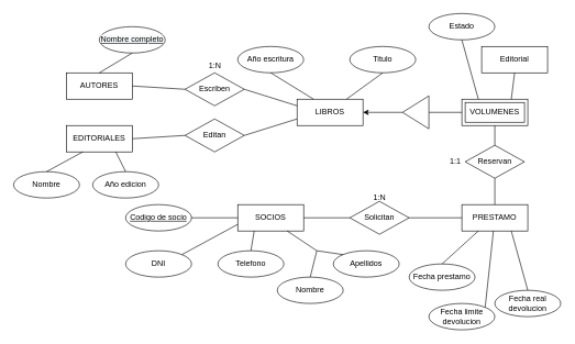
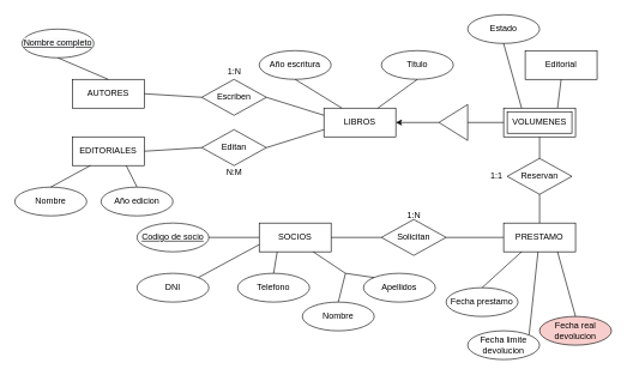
  <mxCell id="0" />
  <mxCell id="1" parent="0" />
  <mxCell id="2" value="LIBROS" style="whiteSpace=wrap;html=1;align=center;" vertex="1" parent="1"><mxGeometry x="450" y="150" width="100" height="40" as="geometry" /></mxCell>
  <mxCell id="3" value="PRESTAMO" style="whiteSpace=wrap;html=1;align=center;" vertex="1" parent="1"><mxGeometry x="700" y="310" width="100" height="40" as="geometry" /></mxCell>
  <mxCell id="4" value="SOCIOS" style="whiteSpace=wrap;html=1;align=center;" vertex="1" parent="1"><mxGeometry x="360" y="310" width="100" height="40" as="geometry" /></mxCell>
  <mxCell id="5" value="Escriben" style="shape=rhombus;perimeter=rhombusPerimeter;whiteSpace=wrap;html=1;align=center;" vertex="1" parent="1"><mxGeometry x="280" y="110" width="90" height="50" as="geometry" /></mxCell>
  <mxCell id="6" value="Editan" style="shape=rhombus;perimeter=rhombusPerimeter;whiteSpace=wrap;html=1;align=center;" vertex="1" parent="1"><mxGeometry x="280" y="180" width="90" height="50" as="geometry" /></mxCell>
  <mxCell id="7" value="" style="endArrow=none;html=1;rounded=0;exitX=1;exitY=0.5;exitDx=0;exitDy=0;entryX=0;entryY=0.5;entryDx=0;entryDy=0;exitPerimeter=0;" edge="1" parent="1" source="11" target="6"><mxGeometry relative="1" as="geometry"><mxPoint x="200" y="210" as="sourcePoint" /><mxPoint x="540" y="180" as="targetPoint" /></mxGeometry></mxCell>
  <mxCell id="8" value="" style="endArrow=none;html=1;rounded=0;exitX=1;exitY=0.5;exitDx=0;exitDy=0;entryX=0;entryY=0.5;entryDx=0;entryDy=0;" edge="1" parent="1" source="12" target="5"><mxGeometry relative="1" as="geometry"><mxPoint x="200" y="130" as="sourcePoint" /><mxPoint x="290" y="215" as="targetPoint" /></mxGeometry></mxCell>
  <mxCell id="9" value="" style="endArrow=none;html=1;rounded=0;exitX=1;exitY=0.5;exitDx=0;exitDy=0;entryX=0;entryY=0.75;entryDx=0;entryDy=0;" edge="1" parent="1" source="6" target="2"><mxGeometry relative="1" as="geometry"><mxPoint x="220" y="230" as="sourcePoint" /><mxPoint x="300" y="225" as="targetPoint" /></mxGeometry></mxCell>
  <mxCell id="10" value="" style="endArrow=none;html=1;rounded=0;exitX=1;exitY=0.5;exitDx=0;exitDy=0;entryX=0;entryY=0.25;entryDx=0;entryDy=0;" edge="1" parent="1" source="5" target="2"><mxGeometry relative="1" as="geometry"><mxPoint x="230" y="240" as="sourcePoint" /><mxPoint x="310" y="235" as="targetPoint" /></mxGeometry></mxCell>
  <mxCell id="11" value="EDITORIALES" style="whiteSpace=wrap;html=1;align=center;" vertex="1" parent="1"><mxGeometry x="100" y="190" width="100" height="40" as="geometry" /></mxCell>
  <mxCell id="12" value="AUTORES" style="whiteSpace=wrap;html=1;align=center;" vertex="1" parent="1"><mxGeometry x="100" y="110" width="100" height="40" as="geometry" /></mxCell>
  <mxCell id="13" value="VOLUMENES" style="shape=ext;margin=3;double=1;whiteSpace=wrap;html=1;align=center;" vertex="1" parent="1"><mxGeometry x="700" y="150" width="100" height="40" as="geometry" /></mxCell>
  <mxCell id="14" style="edgeStyle=orthogonalEdgeStyle;rounded=0;orthogonalLoop=1;jettySize=auto;html=1;entryX=1;entryY=0.5;entryDx=0;entryDy=0;" edge="1" parent="1" source="15" target="2"><mxGeometry relative="1" as="geometry" /></mxCell>
  <mxCell id="15" value="" style="triangle;whiteSpace=wrap;html=1;rotation=-180;" vertex="1" parent="1"><mxGeometry x="610" y="145" width="40" height="50" as="geometry" /></mxCell>
  <mxCell id="16" value="" style="endArrow=none;html=1;rounded=0;entryX=0;entryY=0.5;entryDx=0;entryDy=0;exitX=0;exitY=0.5;exitDx=0;exitDy=0;" edge="1" parent="1" source="15" target="13"><mxGeometry relative="1" as="geometry"><mxPoint x="380" y="180" as="sourcePoint" /><mxPoint x="540" y="180" as="targetPoint" /></mxGeometry></mxCell>
  <mxCell id="17" value="Solicitan" style="shape=rhombus;perimeter=rhombusPerimeter;whiteSpace=wrap;html=1;align=center;" vertex="1" parent="1"><mxGeometry x="530" y="305" width="90" height="50" as="geometry" /></mxCell>
  <mxCell id="18" value="Reservan" style="shape=rhombus;perimeter=rhombusPerimeter;whiteSpace=wrap;html=1;align=center;" vertex="1" parent="1"><mxGeometry x="705" y="220" width="90" height="50" as="geometry" /></mxCell>
  <mxCell id="19" value="" style="endArrow=none;html=1;rounded=0;entryX=0.5;entryY=1;entryDx=0;entryDy=0;exitX=0.5;exitY=0;exitDx=0;exitDy=0;" edge="1" parent="1" source="18" target="13"><mxGeometry relative="1" as="geometry"><mxPoint x="380" y="180" as="sourcePoint" /><mxPoint x="540" y="180" as="targetPoint" /></mxGeometry></mxCell>
  <mxCell id="20" value="" style="endArrow=none;html=1;rounded=0;entryX=0.5;entryY=1;entryDx=0;entryDy=0;exitX=0.5;exitY=0;exitDx=0;exitDy=0;" edge="1" parent="1" source="3" target="18"><mxGeometry relative="1" as="geometry"><mxPoint x="760" y="230" as="sourcePoint" /><mxPoint x="760" y="200" as="targetPoint" /></mxGeometry></mxCell>
  <mxCell id="21" value="" style="endArrow=none;html=1;rounded=0;entryX=1;entryY=0.5;entryDx=0;entryDy=0;exitX=0;exitY=0.5;exitDx=0;exitDy=0;" edge="1" parent="1" source="3" target="17"><mxGeometry relative="1" as="geometry"><mxPoint x="770" y="240" as="sourcePoint" /><mxPoint x="770" y="210" as="targetPoint" /></mxGeometry></mxCell>
  <mxCell id="22" value="" style="endArrow=none;html=1;rounded=0;entryX=1;entryY=0.5;entryDx=0;entryDy=0;exitX=0;exitY=0.5;exitDx=0;exitDy=0;" edge="1" parent="1" source="17" target="4"><mxGeometry relative="1" as="geometry"><mxPoint x="710" y="340" as="sourcePoint" /><mxPoint x="630" y="340" as="targetPoint" /></mxGeometry></mxCell>
  <mxCell id="23" value="Codigo de socio" style="ellipse;whiteSpace=wrap;html=1;align=center;fontStyle=4;" vertex="1" parent="1"><mxGeometry x="190" y="310" width="100" height="40" as="geometry" /></mxCell>
  <mxCell id="24" value="DNI" style="ellipse;whiteSpace=wrap;html=1;align=center;" vertex="1" parent="1"><mxGeometry x="190" y="380" width="100" height="40" as="geometry" /></mxCell>
  <mxCell id="25" value="Telefono&lt;span style=&quot;color: rgba(0 , 0 , 0 , 0) ; font-family: monospace ; font-size: 0px&quot;&gt;%3CmxGraphModel%3E%3Croot%3E%3CmxCell%20id%3D%220%22%2F%3E%3CmxCell%20id%3D%221%22%20parent%3D%220%22%2F%3E%3CmxCell%20id%3D%222%22%20value%3D%22DNI%22%20style%3D%22ellipse%3BwhiteSpace%3Dwrap%3Bhtml%3D1%3Balign%3Dcenter%3B%22%20vertex%3D%221%22%20parent%3D%221%22%3E%3CmxGeometry%20x%3D%22320%22%20y%3D%22450%22%20width%3D%22100%22%20height%3D%2240%22%20as%3D%22geometry%22%2F%3E%3C%2FmxCell%3E%3C%2Froot%3E%3C%2FmxGraphModel%3E&lt;/span&gt;" style="ellipse;whiteSpace=wrap;html=1;align=center;" vertex="1" parent="1"><mxGeometry x="330" y="380" width="100" height="40" as="geometry" /></mxCell>
  <mxCell id="26" value="Nombre" style="ellipse;whiteSpace=wrap;html=1;align=center;" vertex="1" parent="1"><mxGeometry x="420" y="420" width="100" height="40" as="geometry" /></mxCell>
  <mxCell id="27" value="Apellidos" style="ellipse;whiteSpace=wrap;html=1;align=center;" vertex="1" parent="1"><mxGeometry x="505" y="380" width="100" height="40" as="geometry" /></mxCell>
  <mxCell id="28" value="" style="endArrow=none;html=1;rounded=0;exitX=1;exitY=0.5;exitDx=0;exitDy=0;entryX=0;entryY=0.5;entryDx=0;entryDy=0;" edge="1" parent="1" source="23" target="4"><mxGeometry relative="1" as="geometry"><mxPoint x="380" y="280" as="sourcePoint" /><mxPoint x="540" y="280" as="targetPoint" /></mxGeometry></mxCell>
  <mxCell id="29" value="" style="endArrow=none;html=1;rounded=0;exitX=1;exitY=0;exitDx=0;exitDy=0;entryX=0;entryY=0.75;entryDx=0;entryDy=0;" edge="1" parent="1" source="24" target="4"><mxGeometry relative="1" as="geometry"><mxPoint x="300" y="340" as="sourcePoint" /><mxPoint x="370" y="340" as="targetPoint" /></mxGeometry></mxCell>
  <mxCell id="30" value="" style="endArrow=none;html=1;rounded=0;exitX=0.5;exitY=0;exitDx=0;exitDy=0;entryX=0.25;entryY=1;entryDx=0;entryDy=0;" edge="1" parent="1" source="25" target="4"><mxGeometry relative="1" as="geometry"><mxPoint x="310" y="350" as="sourcePoint" /><mxPoint x="380" y="360" as="targetPoint" /></mxGeometry></mxCell>
  <mxCell id="31" value="" style="endArrow=none;html=1;rounded=0;entryX=0.5;entryY=0;entryDx=0;entryDy=0;" edge="1" parent="1" target="26"><mxGeometry relative="1" as="geometry"><mxPoint x="480" y="380" as="sourcePoint" /><mxPoint x="390" y="360" as="targetPoint" /></mxGeometry></mxCell>
  <mxCell id="32" value="" style="endArrow=none;html=1;rounded=0;entryX=0;entryY=0;entryDx=0;entryDy=0;" edge="1" parent="1" target="27"><mxGeometry relative="1" as="geometry"><mxPoint x="480" y="380" as="sourcePoint" /><mxPoint x="400" y="370" as="targetPoint" /></mxGeometry></mxCell>
  <mxCell id="33" value="" style="endArrow=none;html=1;rounded=0;exitX=0.75;exitY=1;exitDx=0;exitDy=0;" edge="1" parent="1" source="4"><mxGeometry relative="1" as="geometry"><mxPoint x="340" y="380" as="sourcePoint" /><mxPoint x="480" y="380" as="targetPoint" /></mxGeometry></mxCell>
  <mxCell id="34" value="Titulo" style="ellipse;whiteSpace=wrap;html=1;align=center;" vertex="1" parent="1"><mxGeometry x="530" y="70" width="100" height="40" as="geometry" /></mxCell>
  <mxCell id="35" value="Editorial" style="whiteSpace=wrap;html=1;align=center;rounded=0;" vertex="1" parent="1"><mxGeometry x="730" y="70" width="100" height="40" as="geometry" /></mxCell>
  <mxCell id="36" value="Año escritura" style="ellipse;whiteSpace=wrap;html=1;align=center;" vertex="1" parent="1"><mxGeometry x="360" y="70" width="100" height="40" as="geometry" /></mxCell>
  <mxCell id="37" value="Año edicion" style="ellipse;whiteSpace=wrap;html=1;align=center;" vertex="1" parent="1"><mxGeometry x="140" y="260" width="100" height="40" as="geometry" /></mxCell>
  <mxCell id="38" value="Nombre" style="ellipse;whiteSpace=wrap;html=1;align=center;" vertex="1" parent="1"><mxGeometry y="260" width="100" height="40" as="geometry" x="20" /></mxCell>
  <mxCell id="39" value="" style="endArrow=none;html=1;rounded=0;exitX=0.5;exitY=0;exitDx=0;exitDy=0;entryX=0.25;entryY=1;entryDx=0;entryDy=0;" edge="1" parent="1" source="38" target="11"><mxGeometry relative="1" as="geometry"><mxPoint x="380" y="180" as="sourcePoint" /><mxPoint x="540" y="180" as="targetPoint" /></mxGeometry></mxCell>
  <mxCell id="40" value="" style="endArrow=none;html=1;rounded=0;exitX=0.5;exitY=0;exitDx=0;exitDy=0;entryX=0.75;entryY=1;entryDx=0;entryDy=0;" edge="1" parent="1" source="37" target="11"><mxGeometry relative="1" as="geometry"><mxPoint x="80" y="270" as="sourcePoint" /><mxPoint x="135" y="240" as="targetPoint" /></mxGeometry></mxCell>
- <mxCell id="41" value="&#10;&#10;&lt;span style=&quot;color: rgb(0, 0, 0); font-family: helvetica; font-size: 12px; font-style: normal; font-weight: 400; letter-spacing: normal; text-align: center; text-indent: 0px; text-transform: none; word-spacing: 0px; background-color: rgb(248, 249, 250); display: inline; float: none;&quot;&gt;Nombre completo&lt;/span&gt;&#10;&#10;" style="ellipse;whiteSpace=wrap;html=1;align=center;fontStyle=4;" vertex="1" parent="1"><mxGeometry x="150" y="40" width="100" height="40" as="geometry" /></mxCell>
+ <mxCell id="41" value="&#10;&#10;&lt;span style=&quot;color: rgb(0, 0, 0); font-family: helvetica; font-size: 12px; font-style: normal; font-weight: 400; letter-spacing: normal; text-align: center; text-indent: 0px; text-transform: none; word-spacing: 0px; background-color: rgb(248, 249, 250); display: inline; float: none;&quot;&gt;Nombre completo&lt;/span&gt;&#10;&#10;" style="ellipse;whiteSpace=wrap;html=1;align=center;fontStyle=4;" vertex="1" parent="1"><mxGeometry x="30" y="40" width="100" height="40" as="geometry" /></mxCell>
  <mxCell id="42" value="" style="endArrow=none;html=1;rounded=0;exitX=0.5;exitY=1;exitDx=0;exitDy=0;entryX=0.5;entryY=0;entryDx=0;entryDy=0;" edge="1" parent="1" source="41" target="12"><mxGeometry relative="1" as="geometry"><mxPoint x="310" y="180" as="sourcePoint" /><mxPoint x="470" y="180" as="targetPoint" /></mxGeometry></mxCell>
  <mxCell id="43" value="Estado" style="ellipse;whiteSpace=wrap;html=1;align=center;" vertex="1" parent="1"><mxGeometry x="650" y="20" width="100" height="40" as="geometry" /></mxCell>
  <mxCell id="44" value="" style="endArrow=none;html=1;rounded=0;entryX=0.5;entryY=1;entryDx=0;entryDy=0;exitX=0.25;exitY=0;exitDx=0;exitDy=0;" edge="1" parent="1" source="13" target="43"><mxGeometry relative="1" as="geometry"><mxPoint x="310" y="180" as="sourcePoint" /><mxPoint x="470" y="180" as="targetPoint" /></mxGeometry></mxCell>
  <mxCell id="45" value="" style="endArrow=none;html=1;rounded=0;entryX=0.5;entryY=1;entryDx=0;entryDy=0;exitX=0.75;exitY=0;exitDx=0;exitDy=0;" edge="1" parent="1" source="13" target="35"><mxGeometry relative="1" as="geometry"><mxPoint x="735" y="160" as="sourcePoint" /><mxPoint x="710" y="70" as="targetPoint" /></mxGeometry></mxCell>
  <mxCell id="46" value="" style="endArrow=none;html=1;rounded=0;entryX=0.5;entryY=1;entryDx=0;entryDy=0;exitX=0.25;exitY=0;exitDx=0;exitDy=0;" edge="1" parent="1" source="2" target="36"><mxGeometry relative="1" as="geometry"><mxPoint x="745" y="170" as="sourcePoint" /><mxPoint x="720" y="80" as="targetPoint" /></mxGeometry></mxCell>
  <mxCell id="47" value="" style="endArrow=none;html=1;rounded=0;entryX=0.5;entryY=1;entryDx=0;entryDy=0;exitX=0.75;exitY=0;exitDx=0;exitDy=0;" edge="1" parent="1" source="2" target="34"><mxGeometry relative="1" as="geometry"><mxPoint x="755" y="180" as="sourcePoint" /><mxPoint x="730" y="90" as="targetPoint" /></mxGeometry></mxCell>
  <mxCell id="48" value="Fecha prestamo" style="ellipse;whiteSpace=wrap;html=1;align=center;" vertex="1" parent="1"><mxGeometry x="620" y="400" width="100" height="40" as="geometry" /></mxCell>
  <mxCell id="49" value="Fecha limite devolucion" style="ellipse;whiteSpace=wrap;html=1;align=center;" vertex="1" parent="1"><mxGeometry x="650" y="460" width="100" height="40" as="geometry" /></mxCell>
- <mxCell id="50" value="Fecha real devolucion" style="ellipse;whiteSpace=wrap;html=1;align=center;" vertex="1" parent="1"><mxGeometry x="750" y="440" width="100" height="40" as="geometry" /></mxCell>
+ <mxCell id="50" value="Fecha real devolucion" style="ellipse;whiteSpace=wrap;html=1;align=center;fillColor=#f8cecc;" vertex="1" parent="1"><mxGeometry x="750" y="440" width="100" height="40" as="geometry" /></mxCell>
  <mxCell id="51" value="" style="endArrow=none;html=1;rounded=0;entryX=0.25;entryY=1;entryDx=0;entryDy=0;exitX=0.5;exitY=0;exitDx=0;exitDy=0;" edge="1" parent="1" source="48" target="3"><mxGeometry relative="1" as="geometry"><mxPoint x="310" y="270" as="sourcePoint" /><mxPoint x="470" y="270" as="targetPoint" /></mxGeometry></mxCell>
  <mxCell id="52" value="" style="endArrow=none;html=1;rounded=0;exitX=1;exitY=0;exitDx=0;exitDy=0;" edge="1" parent="1" source="49" target="3"><mxGeometry relative="1" as="geometry"><mxPoint x="680" y="410" as="sourcePoint" /><mxPoint x="735" y="360" as="targetPoint" /></mxGeometry></mxCell>
  <mxCell id="53" value="" style="endArrow=none;html=1;rounded=0;entryX=0.75;entryY=1;entryDx=0;entryDy=0;exitX=0.5;exitY=0;exitDx=0;exitDy=0;" edge="1" parent="1" source="50" target="3"><mxGeometry relative="1" as="geometry"><mxPoint x="690" y="420" as="sourcePoint" /><mxPoint x="745" y="370" as="targetPoint" /></mxGeometry></mxCell>
  <mxCell id="54" value="1:N" style="text;html=1;resizable=0;autosize=1;align=center;verticalAlign=middle;points=[];fillColor=none;strokeColor=none;rounded=0;" vertex="1" parent="1"><mxGeometry x="310" y="90" width="30" height="20" as="geometry" /></mxCell>
+ <mxCell id="55" value="N:M" style="text;html=1;resizable=0;autosize=1;align=center;verticalAlign=middle;points=[];fillColor=none;strokeColor=none;rounded=0;" vertex="1" parent="1"><mxGeometry x="305" y="230" width="40" height="20" as="geometry" /></mxCell>
  <mxCell id="56" value="1:1" style="text;html=1;resizable=0;autosize=1;align=center;verticalAlign=middle;points=[];fillColor=none;strokeColor=none;rounded=0;" vertex="1" parent="1"><mxGeometry x="675" y="235" width="30" height="20" as="geometry" /></mxCell>
  <mxCell id="57" value="1:N" style="text;html=1;resizable=0;autosize=1;align=center;verticalAlign=middle;points=[];fillColor=none;strokeColor=none;rounded=0;" vertex="1" parent="1"><mxGeometry x="560" y="290" width="30" height="20" as="geometry" /></mxCell>
